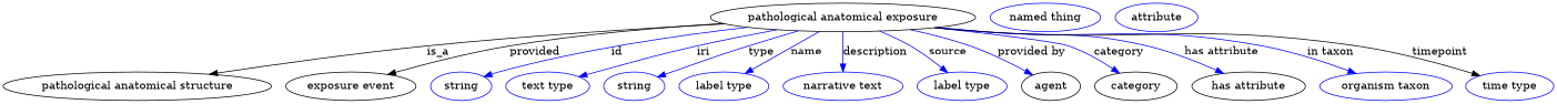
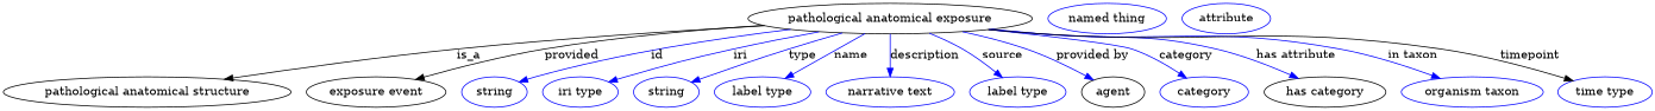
  digraph {
    node [color=blue]
    edge [color=blue style=solid]
    n1 [height=0.5 label="pathological anatomical exposure" width=4.6399 color=""]
    "pathological anatomical structure" [height=0.5 width=4.694 color=""]
    "exposure event" [height=0.5 width=2.2748 color=""]
    n4 [height=0.5 label=string width=1.0652]
-   n5 [height=0.5 label="text type" width=1.2277]
+   n5 [height=0.5 label="iri type" width=1.2277]
    n6 [height=0.5 label=string width=1.0652]
    n7 [height=0.5 label="label type" width=1.5707]
    n8 [height=0.5 label="narrative text" width=2.0943]
    n9 [height=0.5 label="label type" width=1.5707]
    n10 [color=black height=0.5 label=agent width=1.0291]
-   category [height=0.5 width=1.4443 color=""]
-   "has attribute" [height=0.5 width=1.9859 color=""]
+   category [height=0.5 width=1.4443]
+   "has attribute" [height=0.5 width=1.9859 label="has category" color=""]
    n13 [height=0.5 label="organism taxon" width=2.3109]
    n14 [height=0.5 label="time type" width=1.5346]
    n15 [height=0.5 label="named thing" width=1.9318]
    n16 [height=0.5 label=attribute width=1.4443]
    n1 -> "pathological anatomical structure" [label=is_a color="" style=""]
    n1 -> "exposure event" [label=provided color="" style=""]
    n1 -> n4 [label=id]
    n1 -> n5 [label=iri]
    n1 -> n6 [label=type]
    n1 -> n7 [label=name]
    n1 -> n8 [label=description]
    n1 -> n9 [label=source]
    n1 -> n10 [label="provided by"]
    n1 -> category [label=category]
    n1 -> "has attribute" [label="has attribute"]
    n1 -> n13 [label="in taxon"]
    n1 -> n14 [color=black label=timepoint]
  }
